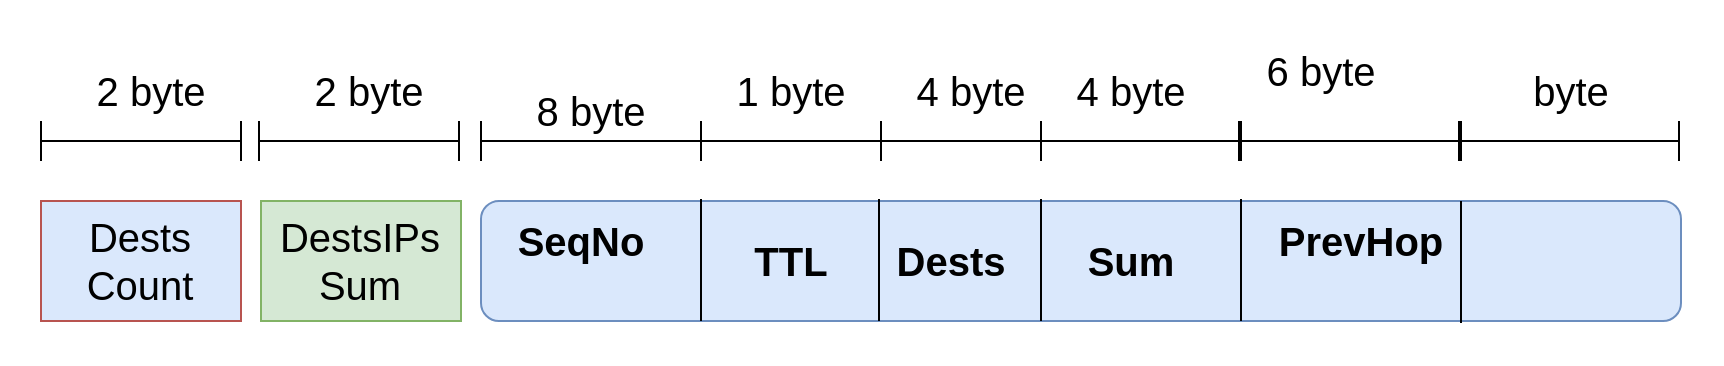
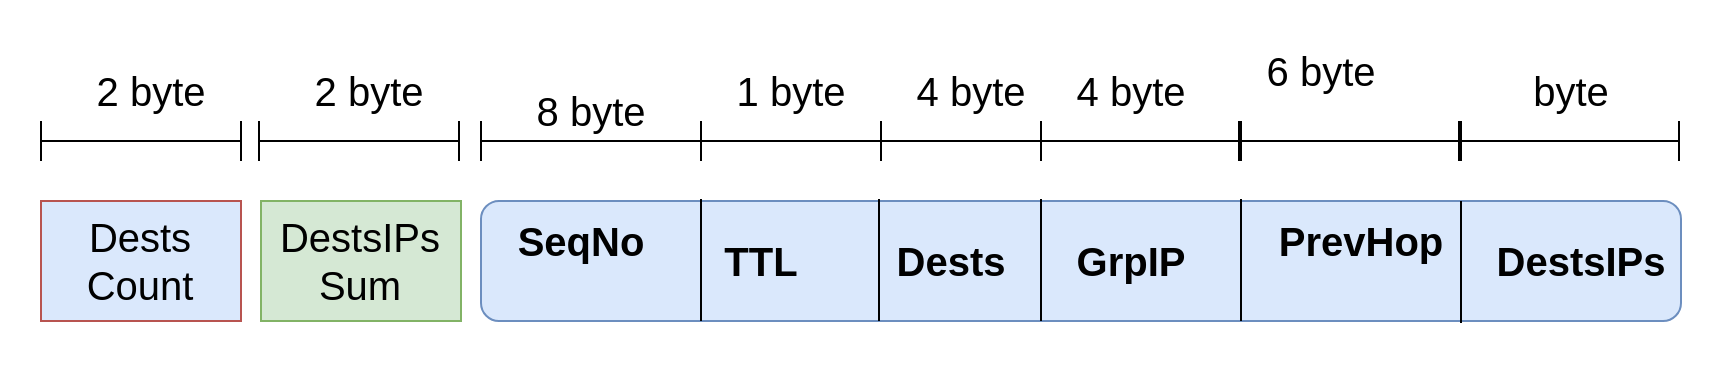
  <mxCell id="0" />
  <mxCell id="1" parent="0" />
  <mxCell id="2" value="" style="rounded=1;whiteSpace=wrap;html=1;fillColor=#dae8fc;strokeColor=#6c8ebf;" vertex="1" parent="1"><mxGeometry x="240" y="100" width="600" height="60" as="geometry" /></mxCell>
  <mxCell id="3" value="SeqNo" style="text;html=1;align=center;verticalAlign=middle;resizable=0;points=[];autosize=1;strokeColor=none;fontSize=20;fontStyle=1" vertex="1" parent="1"><mxGeometry x="250" y="105" width="80" height="30" as="geometry" /></mxCell>
- <mxCell id="4" value="TTL" style="text;html=1;align=center;verticalAlign=middle;resizable=0;points=[];autosize=1;strokeColor=none;fontStyle=1;fontSize=20;" vertex="1" parent="1"><mxGeometry x="370" y="115" width="50" height="30" as="geometry" /></mxCell>
+ <mxCell id="4" value="TTL" style="text;html=1;align=center;verticalAlign=middle;resizable=0;points=[];autosize=1;strokeColor=none;fontStyle=1;fontSize=20;" vertex="1" parent="1"><mxGeometry x="355" y="115" width="50" height="30" as="geometry" /></mxCell>
  <mxCell id="5" value="Dests" style="text;html=1;align=center;verticalAlign=middle;resizable=0;points=[];autosize=1;strokeColor=none;fontStyle=1;fontSize=20;" vertex="1" parent="1"><mxGeometry x="440" y="115" width="70" height="30" as="geometry" /></mxCell>
- <mxCell id="6" value="Sum" style="text;html=1;align=center;verticalAlign=middle;resizable=0;points=[];autosize=1;strokeColor=none;fontStyle=1;fontSize=20;" vertex="1" parent="1"><mxGeometry x="530" y="115" width="70" height="30" as="geometry" /></mxCell>
+ <mxCell id="6" value="GrpIP" style="text;html=1;align=center;verticalAlign=middle;resizable=0;points=[];autosize=1;strokeColor=none;fontStyle=1;fontSize=20;" vertex="1" parent="1"><mxGeometry x="530" y="115" width="70" height="30" as="geometry" /></mxCell>
+ <mxCell id="7" value="DestsIPs" style="text;html=1;align=center;verticalAlign=middle;resizable=0;points=[];autosize=1;strokeColor=none;fontStyle=1;fontSize=20;" vertex="1" parent="1"><mxGeometry x="740" y="115" width="100" height="30" as="geometry" /></mxCell>
  <mxCell id="8" value="PrevHop" style="text;html=1;align=center;verticalAlign=middle;resizable=0;points=[];autosize=1;strokeColor=none;fontStyle=1;fontSize=20;" vertex="1" parent="1"><mxGeometry x="630" y="105" width="100" height="30" as="geometry" /></mxCell>
  <mxCell id="9" value="" style="endArrow=none;html=1;fontSize=20;entryX=0.173;entryY=0.017;entryDx=0;entryDy=0;entryPerimeter=0;exitX=0.173;exitY=1.033;exitDx=0;exitDy=0;exitPerimeter=0;" edge="1" parent="1"><mxGeometry width="50" height="50" relative="1" as="geometry"><mxPoint x="439" y="160" as="sourcePoint" /><mxPoint x="439" y="99.04" as="targetPoint" /></mxGeometry></mxCell>
  <mxCell id="10" value="" style="endArrow=none;html=1;fontSize=20;entryX=0.173;entryY=0.017;entryDx=0;entryDy=0;entryPerimeter=0;exitX=0.173;exitY=1.033;exitDx=0;exitDy=0;exitPerimeter=0;" edge="1" parent="1"><mxGeometry width="50" height="50" relative="1" as="geometry"><mxPoint x="520" y="160" as="sourcePoint" /><mxPoint x="520" y="99.04" as="targetPoint" /></mxGeometry></mxCell>
  <mxCell id="11" value="" style="endArrow=none;html=1;fontSize=20;entryX=0.173;entryY=0.017;entryDx=0;entryDy=0;entryPerimeter=0;exitX=0.173;exitY=1.033;exitDx=0;exitDy=0;exitPerimeter=0;" edge="1" parent="1"><mxGeometry width="50" height="50" relative="1" as="geometry"><mxPoint x="730" y="160.96" as="sourcePoint" /><mxPoint x="730" y="100" as="targetPoint" /></mxGeometry></mxCell>
  <mxCell id="12" value="" style="endArrow=none;html=1;fontSize=20;entryX=0.173;entryY=0.017;entryDx=0;entryDy=0;entryPerimeter=0;exitX=0.173;exitY=1.033;exitDx=0;exitDy=0;exitPerimeter=0;" edge="1" parent="1"><mxGeometry width="50" height="50" relative="1" as="geometry"><mxPoint x="620" y="160" as="sourcePoint" /><mxPoint x="620" y="99.04" as="targetPoint" /></mxGeometry></mxCell>
  <mxCell id="13" value="" style="endArrow=none;html=1;fontSize=20;" edge="1" parent="1"><mxGeometry width="50" height="50" relative="1" as="geometry"><mxPoint x="240" y="70" as="sourcePoint" /><mxPoint x="350" y="70" as="targetPoint" /></mxGeometry></mxCell>
  <mxCell id="14" value="" style="endArrow=none;html=1;fontSize=20;" edge="1" parent="1"><mxGeometry width="50" height="50" relative="1" as="geometry"><mxPoint x="240" y="80" as="sourcePoint" /><mxPoint x="240" y="60" as="targetPoint" /></mxGeometry></mxCell>
  <mxCell id="15" value="" style="endArrow=none;html=1;fontSize=20;" edge="1" parent="1"><mxGeometry width="50" height="50" relative="1" as="geometry"><mxPoint x="350" y="80" as="sourcePoint" /><mxPoint x="350" y="60" as="targetPoint" /></mxGeometry></mxCell>
  <mxCell id="16" value="" style="endArrow=none;html=1;fontSize=20;entryX=0.173;entryY=0.017;entryDx=0;entryDy=0;entryPerimeter=0;exitX=0.173;exitY=1.033;exitDx=0;exitDy=0;exitPerimeter=0;" edge="1" parent="1"><mxGeometry width="50" height="50" relative="1" as="geometry"><mxPoint x="350" y="160" as="sourcePoint" /><mxPoint x="350" y="99.04" as="targetPoint" /></mxGeometry></mxCell>
  <mxCell id="17" value="" style="endArrow=none;html=1;fontSize=20;" edge="1" parent="1"><mxGeometry width="50" height="50" relative="1" as="geometry"><mxPoint x="729" y="70" as="sourcePoint" /><mxPoint x="839" y="70" as="targetPoint" /></mxGeometry></mxCell>
  <mxCell id="18" value="" style="endArrow=none;html=1;fontSize=20;" edge="1" parent="1"><mxGeometry width="50" height="50" relative="1" as="geometry"><mxPoint x="729" y="80" as="sourcePoint" /><mxPoint x="729" y="60" as="targetPoint" /></mxGeometry></mxCell>
  <mxCell id="19" value="" style="endArrow=none;html=1;fontSize=20;" edge="1" parent="1"><mxGeometry width="50" height="50" relative="1" as="geometry"><mxPoint x="839" y="80" as="sourcePoint" /><mxPoint x="839" y="60" as="targetPoint" /></mxGeometry></mxCell>
  <mxCell id="20" value="" style="endArrow=none;html=1;fontSize=20;" edge="1" parent="1"><mxGeometry width="50" height="50" relative="1" as="geometry"><mxPoint x="620" y="70" as="sourcePoint" /><mxPoint x="730" y="70" as="targetPoint" /></mxGeometry></mxCell>
  <mxCell id="21" value="" style="endArrow=none;html=1;fontSize=20;" edge="1" parent="1"><mxGeometry width="50" height="50" relative="1" as="geometry"><mxPoint x="620" y="80" as="sourcePoint" /><mxPoint x="620" y="60" as="targetPoint" /></mxGeometry></mxCell>
  <mxCell id="22" value="" style="endArrow=none;html=1;fontSize=20;" edge="1" parent="1"><mxGeometry width="50" height="50" relative="1" as="geometry"><mxPoint x="730" y="80" as="sourcePoint" /><mxPoint x="730" y="60" as="targetPoint" /></mxGeometry></mxCell>
  <mxCell id="23" value="" style="endArrow=none;html=1;fontSize=20;" edge="1" parent="1"><mxGeometry width="50" height="50" relative="1" as="geometry"><mxPoint x="520" y="70" as="sourcePoint" /><mxPoint x="619" y="70" as="targetPoint" /></mxGeometry></mxCell>
  <mxCell id="24" value="" style="endArrow=none;html=1;fontSize=20;" edge="1" parent="1"><mxGeometry width="50" height="50" relative="1" as="geometry"><mxPoint x="520" y="80" as="sourcePoint" /><mxPoint x="520" y="60" as="targetPoint" /></mxGeometry></mxCell>
  <mxCell id="25" value="" style="endArrow=none;html=1;fontSize=20;" edge="1" parent="1"><mxGeometry width="50" height="50" relative="1" as="geometry"><mxPoint x="619" y="80" as="sourcePoint" /><mxPoint x="619" y="60" as="targetPoint" /></mxGeometry></mxCell>
  <mxCell id="26" value="" style="endArrow=none;html=1;fontSize=20;" edge="1" parent="1"><mxGeometry width="50" height="50" relative="1" as="geometry"><mxPoint x="350" y="70" as="sourcePoint" /><mxPoint x="440" y="70" as="targetPoint" /></mxGeometry></mxCell>
  <mxCell id="27" value="" style="endArrow=none;html=1;fontSize=20;" edge="1" parent="1"><mxGeometry width="50" height="50" relative="1" as="geometry"><mxPoint x="350" y="80" as="sourcePoint" /><mxPoint x="350" y="60" as="targetPoint" /></mxGeometry></mxCell>
  <mxCell id="28" value="" style="endArrow=none;html=1;fontSize=20;" edge="1" parent="1"><mxGeometry width="50" height="50" relative="1" as="geometry"><mxPoint x="440" y="80" as="sourcePoint" /><mxPoint x="440" y="60" as="targetPoint" /></mxGeometry></mxCell>
  <mxCell id="29" value="" style="endArrow=none;html=1;fontSize=20;" edge="1" parent="1"><mxGeometry width="50" height="50" relative="1" as="geometry"><mxPoint x="440" y="70" as="sourcePoint" /><mxPoint x="520" y="70" as="targetPoint" /></mxGeometry></mxCell>
  <mxCell id="30" value="" style="endArrow=none;html=1;fontSize=20;" edge="1" parent="1"><mxGeometry width="50" height="50" relative="1" as="geometry"><mxPoint x="440" y="80" as="sourcePoint" /><mxPoint x="440" y="60" as="targetPoint" /></mxGeometry></mxCell>
  <mxCell id="31" value="" style="endArrow=none;html=1;fontSize=20;" edge="1" parent="1"><mxGeometry width="50" height="50" relative="1" as="geometry"><mxPoint x="520" y="80" as="sourcePoint" /><mxPoint x="520" y="60" as="targetPoint" /></mxGeometry></mxCell>
  <mxCell id="32" value="8 byte" style="text;html=1;align=center;verticalAlign=middle;resizable=0;points=[];autosize=1;strokeColor=none;fontSize=20;" vertex="1" parent="1"><mxGeometry x="260" y="40" width="70" height="30" as="geometry" /></mxCell>
  <mxCell id="33" value="1 byte" style="text;html=1;align=center;verticalAlign=middle;resizable=0;points=[];autosize=1;strokeColor=none;fontSize=20;" vertex="1" parent="1"><mxGeometry x="360" y="30" width="70" height="30" as="geometry" /></mxCell>
  <mxCell id="34" value="4 byte" style="text;html=1;align=center;verticalAlign=middle;resizable=0;points=[];autosize=1;strokeColor=none;fontSize=20;" vertex="1" parent="1"><mxGeometry x="450" y="30" width="70" height="30" as="geometry" /></mxCell>
  <mxCell id="35" value="4 byte" style="text;html=1;align=center;verticalAlign=middle;resizable=0;points=[];autosize=1;strokeColor=none;fontSize=20;" vertex="1" parent="1"><mxGeometry x="530" y="30" width="70" height="30" as="geometry" /></mxCell>
  <mxCell id="36" value="6 byte" style="text;html=1;align=center;verticalAlign=middle;resizable=0;points=[];autosize=1;strokeColor=none;fontSize=20;" vertex="1" parent="1"><mxGeometry x="625" y="20" width="70" height="30" as="geometry" /></mxCell>
  <mxCell id="37" value="byte" style="text;html=1;align=center;verticalAlign=middle;resizable=0;points=[];autosize=1;strokeColor=none;fontSize=20;" vertex="1" parent="1"><mxGeometry x="740" y="30" width="90" height="30" as="geometry" /></mxCell>
  <mxCell id="38" value="Dests Count" style="rounded=0;whiteSpace=wrap;html=1;fontSize=20;fillColor=#dae8fc;strokeColor=#b85450;" vertex="1" parent="1"><mxGeometry x="20" y="100" width="100" height="60" as="geometry" /></mxCell>
  <mxCell id="39" value="DestsIPs Sum" style="rounded=0;whiteSpace=wrap;html=1;fontSize=20;fillColor=#d5e8d4;strokeColor=#82b366;" vertex="1" parent="1"><mxGeometry x="130" y="100" width="100" height="60" as="geometry" /></mxCell>
  <mxCell id="40" value="" style="endArrow=none;html=1;fontSize=20;" edge="1" parent="1"><mxGeometry width="50" height="50" relative="1" as="geometry"><mxPoint x="120" y="80" as="sourcePoint" /><mxPoint x="120" y="60" as="targetPoint" /></mxGeometry></mxCell>
  <mxCell id="41" value="" style="endArrow=none;html=1;fontSize=20;" edge="1" parent="1"><mxGeometry width="50" height="50" relative="1" as="geometry"><mxPoint x="20" y="80" as="sourcePoint" /><mxPoint x="20" y="60" as="targetPoint" /></mxGeometry></mxCell>
  <mxCell id="42" value="" style="endArrow=none;html=1;fontSize=20;" edge="1" parent="1"><mxGeometry width="50" height="50" relative="1" as="geometry"><mxPoint x="20" y="70" as="sourcePoint" /><mxPoint x="120" y="70" as="targetPoint" /></mxGeometry></mxCell>
  <mxCell id="43" value="" style="endArrow=none;html=1;fontSize=20;" edge="1" parent="1"><mxGeometry width="50" height="50" relative="1" as="geometry"><mxPoint x="20" y="80" as="sourcePoint" /><mxPoint x="20" y="60" as="targetPoint" /></mxGeometry></mxCell>
  <mxCell id="44" value="2 byte" style="text;html=1;align=center;verticalAlign=middle;resizable=0;points=[];autosize=1;strokeColor=none;fontSize=20;" vertex="1" parent="1"><mxGeometry x="40" y="30" width="70" height="30" as="geometry" /></mxCell>
  <mxCell id="45" value="" style="endArrow=none;html=1;fontSize=20;" edge="1" parent="1"><mxGeometry width="50" height="50" relative="1" as="geometry"><mxPoint x="229" y="80" as="sourcePoint" /><mxPoint x="229" y="60" as="targetPoint" /></mxGeometry></mxCell>
  <mxCell id="46" value="" style="endArrow=none;html=1;fontSize=20;" edge="1" parent="1"><mxGeometry width="50" height="50" relative="1" as="geometry"><mxPoint x="129" y="80" as="sourcePoint" /><mxPoint x="129" y="60" as="targetPoint" /></mxGeometry></mxCell>
  <mxCell id="47" value="" style="endArrow=none;html=1;fontSize=20;" edge="1" parent="1"><mxGeometry width="50" height="50" relative="1" as="geometry"><mxPoint x="129" y="70" as="sourcePoint" /><mxPoint x="229" y="70" as="targetPoint" /></mxGeometry></mxCell>
  <mxCell id="48" value="" style="endArrow=none;html=1;fontSize=20;" edge="1" parent="1"><mxGeometry width="50" height="50" relative="1" as="geometry"><mxPoint x="129" y="80" as="sourcePoint" /><mxPoint x="129" y="60" as="targetPoint" /></mxGeometry></mxCell>
  <mxCell id="49" value="2 byte" style="text;html=1;align=center;verticalAlign=middle;resizable=0;points=[];autosize=1;strokeColor=none;fontSize=20;" vertex="1" parent="1"><mxGeometry x="149" y="30" width="70" height="30" as="geometry" /></mxCell>
